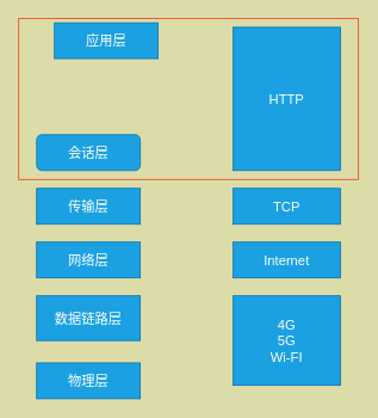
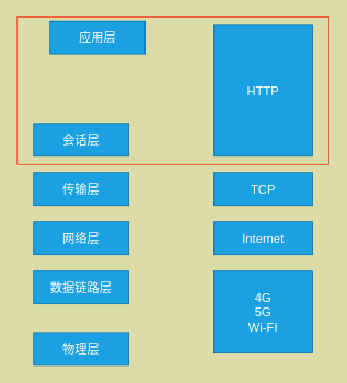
  <mxCell id="0" />
  <mxCell id="1" parent="0" />
  <mxCell id="2" value="应用层" style="rounded=0;whiteSpace=wrap;html=1;fillColor=#1ba1e2;fontColor=#ffffff;strokeColor=#006EAF;fontSize=15;" vertex="1" parent="1"><mxGeometry x="60" y="25" width="116" height="40" as="geometry" /></mxCell>
- <mxCell id="3" value="会话层" style="whiteSpace=wrap;html=1;fillColor=#1ba1e2;fontColor=#ffffff;strokeColor=#006EAF;fontSize=15;rounded=1;" vertex="1" parent="1"><mxGeometry x="40" y="150" width="116" height="40" as="geometry" /></mxCell>
+ <mxCell id="3" value="会话层" style="rounded=0;whiteSpace=wrap;html=1;fillColor=#1ba1e2;fontColor=#ffffff;strokeColor=#006EAF;fontSize=15;" vertex="1" parent="1"><mxGeometry x="40" y="150" width="116" height="40" as="geometry" /></mxCell>
  <mxCell id="4" value="传输层" style="rounded=0;whiteSpace=wrap;html=1;fillColor=#1ba1e2;fontColor=#ffffff;strokeColor=#006EAF;fontSize=15;" vertex="1" parent="1"><mxGeometry x="40" y="210" width="116" height="40" as="geometry" /></mxCell>
  <mxCell id="5" value="网络层" style="rounded=0;whiteSpace=wrap;html=1;fillColor=#1ba1e2;fontColor=#ffffff;strokeColor=#006EAF;fontSize=15;" vertex="1" parent="1"><mxGeometry x="40" y="270" width="116" height="40" as="geometry" /></mxCell>
- <mxCell id="6" value="数据链路层" style="rounded=0;whiteSpace=wrap;html=1;fillColor=#1ba1e2;fontColor=#ffffff;strokeColor=#006EAF;fontSize=15;" vertex="1" parent="1"><mxGeometry x="40" y="330" width="116" height="50" as="geometry" /></mxCell>
+ <mxCell id="6" value="数据链路层" style="rounded=0;whiteSpace=wrap;html=1;fillColor=#1ba1e2;fontColor=#ffffff;strokeColor=#006EAF;fontSize=15;" vertex="1" parent="1"><mxGeometry x="40" y="330" width="116" height="40" as="geometry" /></mxCell>
  <mxCell id="7" value="物理层" style="rounded=0;whiteSpace=wrap;html=1;fillColor=#1ba1e2;fontColor=#ffffff;strokeColor=#006EAF;fontSize=15;" vertex="1" parent="1"><mxGeometry x="40" y="405" width="116" height="40" as="geometry" /></mxCell>
  <mxCell id="8" value="HTTP" style="rounded=0;whiteSpace=wrap;html=1;fillColor=#1ba1e2;fontColor=#ffffff;strokeColor=#006EAF;fontSize=15;" vertex="1" parent="1"><mxGeometry x="260" y="30" width="120" height="160" as="geometry" /></mxCell>
  <mxCell id="9" value="TCP" style="rounded=0;whiteSpace=wrap;html=1;fillColor=#1ba1e2;fontColor=#ffffff;strokeColor=#006EAF;fontSize=15;" vertex="1" parent="1"><mxGeometry x="260" y="210" width="120" height="40" as="geometry" /></mxCell>
  <mxCell id="10" value="Internet" style="rounded=0;whiteSpace=wrap;html=1;fillColor=#1ba1e2;fontColor=#ffffff;strokeColor=#006EAF;fontSize=15;" vertex="1" parent="1"><mxGeometry x="260" y="270" width="120" height="40" as="geometry" /></mxCell>
  <mxCell id="11" value="4G&lt;br&gt;5G&lt;br&gt;Wi-FI" style="rounded=0;whiteSpace=wrap;html=1;fillColor=#1ba1e2;fontColor=#ffffff;strokeColor=#006EAF;fontSize=15;" vertex="1" parent="1"><mxGeometry x="260" y="330" width="120" height="100" as="geometry" /></mxCell>
  <mxCell id="12" value="" style="rounded=0;whiteSpace=wrap;html=1;fontSize=15;fillColor=none;strokeColor=#F0371A;" vertex="1" parent="1"><mxGeometry x="20" y="20" width="380" height="180" as="geometry" /></mxCell>
